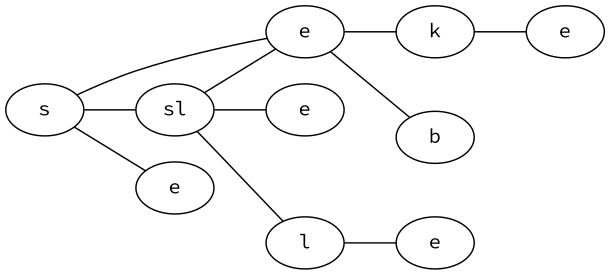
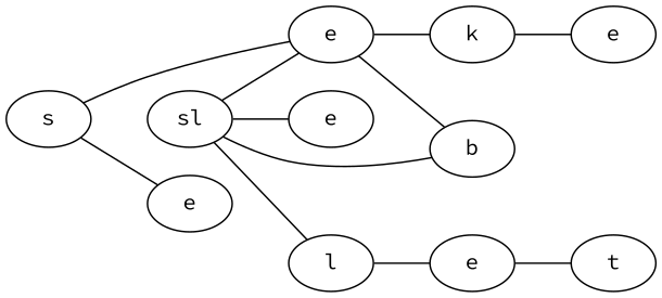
  graph {
    fontname="Source Code Pro"
    rankdir=LR
    node [fontname="Source Code Pro"]
    edge [fontname="Source Code Pro"]
    n1 [label=s]
    n2 [label=sl]
    n3 [label=e]
    n4 [label=e]
    n5 [label=e]
    n6 [label=l]
    n7 [label=b]
    n8 [label=k]
    n9 [label=e]
    n10 [label=e]
-   n1 -- n2
+   n11 [label=t]
+   n7 -- n2
    n1 -- n3
    n1 -- n4
    n2 -- n3
    n2 -- n5
    n2 -- n6
    n3 -- n7
    n3 -- n8
    n6 -- n10
    n8 -- n9
+   n10 -- n11
  }
